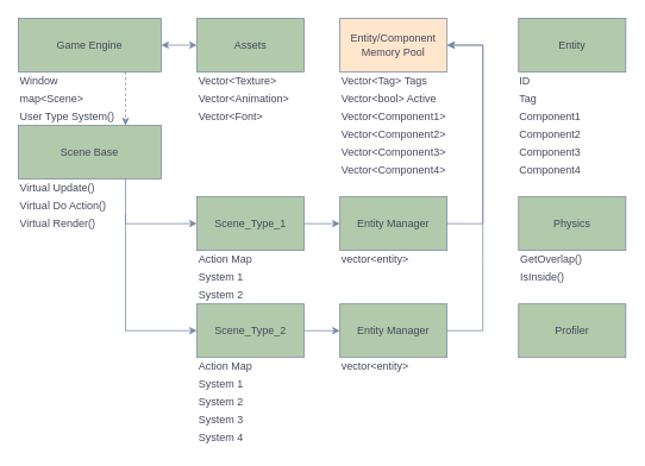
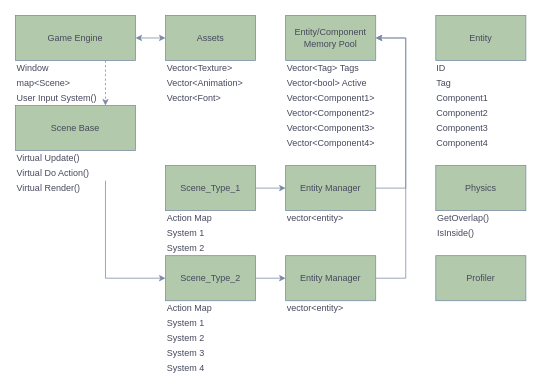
  <mxCell id="0" />
  <mxCell id="1" parent="0" />
  <mxCell id="2" value="Game Engine" style="rounded=0;whiteSpace=wrap;html=1;fillColor=#B2C9AB;strokeColor=#788AA3;fontColor=#46495D;" vertex="1" parent="1"><mxGeometry x="20" y="20" width="160" height="60" as="geometry" /></mxCell>
- <mxCell id="3" value="Entity/Component Memory Pool" style="rounded=0;whiteSpace=wrap;html=1;fillColor=#ffe6cc;strokeColor=#788AA3;fontColor=#46495D;" vertex="1" parent="1"><mxGeometry x="380" y="20" width="120" height="60" as="geometry" /></mxCell>
+ <mxCell id="3" value="Entity/Component Memory Pool" style="rounded=0;whiteSpace=wrap;html=1;fillColor=#B2C9AB;strokeColor=#788AA3;fontColor=#46495D;" vertex="1" parent="1"><mxGeometry x="380" y="20" width="120" height="60" as="geometry" /></mxCell>
  <mxCell id="4" value="Scene Base" style="rounded=0;whiteSpace=wrap;html=1;fillColor=#B2C9AB;strokeColor=#788AA3;fontColor=#46495D;" vertex="1" parent="1"><mxGeometry x="20" y="140" width="160" height="60" as="geometry" /></mxCell>
  <mxCell id="5" value="Scene_Type_1" style="rounded=0;whiteSpace=wrap;html=1;fillColor=#B2C9AB;strokeColor=#788AA3;fontColor=#46495D;" vertex="1" parent="1"><mxGeometry x="220" y="220" width="120" height="60" as="geometry" /></mxCell>
  <mxCell id="6" value="Scene_Type_2" style="rounded=0;whiteSpace=wrap;html=1;fillColor=#B2C9AB;strokeColor=#788AA3;fontColor=#46495D;" vertex="1" parent="1"><mxGeometry x="220" y="340" width="120" height="60" as="geometry" /></mxCell>
- <mxCell id="7" value="" style="endArrow=classic;html=1;fontFamily=Helvetica;fontSize=11;fontColor=#46495D;align=center;strokeColor=#788AA3;exitX=0.75;exitY=1;exitDx=0;exitDy=0;rounded=0;" edge="1" parent="1" source="4" target="5"><mxGeometry width="50" height="50" relative="1" as="geometry"><mxPoint x="120" y="290" as="sourcePoint" /><mxPoint x="120" y="310.711" as="targetPoint" /><Array as="points"><mxPoint x="140" y="250" /></Array></mxGeometry></mxCell>
  <mxCell id="8" value="" style="endArrow=classic;html=1;fontFamily=Helvetica;fontSize=11;fontColor=#46495D;align=center;strokeColor=#788AA3;entryX=0;entryY=0.5;entryDx=0;entryDy=0;rounded=0;" edge="1" parent="1" target="6"><mxGeometry width="50" height="50" relative="1" as="geometry"><mxPoint x="140" y="240" as="sourcePoint" /><mxPoint x="120" y="310.711" as="targetPoint" /><Array as="points"><mxPoint x="140" y="370" /></Array></mxGeometry></mxCell>
  <mxCell id="9" value="System 1" style="text;html=1;align=left;verticalAlign=middle;resizable=0;points=[];autosize=1;strokeColor=none;fillColor=none;fontColor=#46495D;rounded=0;" vertex="1" parent="1"><mxGeometry x="220" y="300" width="70" height="20" as="geometry" /></mxCell>
  <mxCell id="10" value="System 2" style="text;html=1;align=left;verticalAlign=middle;resizable=0;points=[];autosize=1;strokeColor=none;fillColor=none;fontColor=#46495D;rounded=0;" vertex="1" parent="1"><mxGeometry x="220" y="320" width="70" height="20" as="geometry" /></mxCell>
  <mxCell id="11" value="System 1" style="text;html=1;align=left;verticalAlign=middle;resizable=0;points=[];autosize=1;strokeColor=none;fillColor=none;fontColor=#46495D;rounded=0;" vertex="1" parent="1"><mxGeometry x="220" y="420" width="70" height="20" as="geometry" /></mxCell>
  <mxCell id="12" value="System 2" style="text;html=1;align=left;verticalAlign=middle;resizable=0;points=[];autosize=1;strokeColor=none;fillColor=none;fontColor=#46495D;rounded=0;" vertex="1" parent="1"><mxGeometry x="220" y="440" width="70" height="20" as="geometry" /></mxCell>
  <mxCell id="13" value="System 3" style="text;html=1;align=left;verticalAlign=middle;resizable=0;points=[];autosize=1;strokeColor=none;fillColor=none;fontColor=#46495D;rounded=0;" vertex="1" parent="1"><mxGeometry x="220" y="460" width="70" height="20" as="geometry" /></mxCell>
  <mxCell id="14" value="System 4" style="text;html=1;align=left;verticalAlign=middle;resizable=0;points=[];autosize=1;strokeColor=none;fillColor=none;fontColor=#46495D;rounded=0;" vertex="1" parent="1"><mxGeometry x="220" y="480" width="70" height="20" as="geometry" /></mxCell>
  <mxCell id="15" value="Entity Manager" style="rounded=0;whiteSpace=wrap;html=1;fillColor=#B2C9AB;strokeColor=#788AA3;fontColor=#46495D;" vertex="1" parent="1"><mxGeometry x="380" y="220" width="120" height="60" as="geometry" /></mxCell>
  <mxCell id="16" value="Entity Manager" style="rounded=0;whiteSpace=wrap;html=1;fillColor=#B2C9AB;strokeColor=#788AA3;fontColor=#46495D;" vertex="1" parent="1"><mxGeometry x="380" y="340" width="120" height="60" as="geometry" /></mxCell>
  <mxCell id="17" value="" style="endArrow=classic;html=1;rounded=0;entryX=0;entryY=0.5;entryDx=0;entryDy=0;strokeColor=#788AA3;fontColor=#46495D;" edge="1" parent="1" source="5" target="15"><mxGeometry width="50" height="50" relative="1" as="geometry"><mxPoint x="260" y="300" as="sourcePoint" /><mxPoint x="300" y="250" as="targetPoint" /></mxGeometry></mxCell>
  <mxCell id="18" value="" style="endArrow=classic;html=1;rounded=0;entryX=0;entryY=0.5;entryDx=0;entryDy=0;strokeColor=#788AA3;fontColor=#46495D;" edge="1" parent="1" source="6" target="16"><mxGeometry width="50" height="50" relative="1" as="geometry"><mxPoint x="260" y="420" as="sourcePoint" /><mxPoint x="300" y="370" as="targetPoint" /></mxGeometry></mxCell>
  <mxCell id="19" value="Assets" style="rounded=0;whiteSpace=wrap;html=1;fillColor=#B2C9AB;strokeColor=#788AA3;fontColor=#46495D;" vertex="1" parent="1"><mxGeometry x="220" y="20" width="120" height="60" as="geometry" /></mxCell>
  <mxCell id="20" value="" style="endArrow=classic;startArrow=classic;html=1;rounded=0;entryX=0;entryY=0.5;entryDx=0;entryDy=0;strokeColor=#788AA3;fontColor=#46495D;" edge="1" parent="1" source="2" target="19"><mxGeometry width="50" height="50" relative="1" as="geometry"><mxPoint x="140" y="100" as="sourcePoint" /><mxPoint x="180" y="50" as="targetPoint" /></mxGeometry></mxCell>
  <mxCell id="21" value="vector&amp;lt;entity&amp;gt;" style="text;html=1;align=left;verticalAlign=middle;resizable=0;points=[];autosize=1;strokeColor=none;fillColor=none;fontColor=#46495D;rounded=0;" vertex="1" parent="1"><mxGeometry x="380" y="280" width="90" height="20" as="geometry" /></mxCell>
  <mxCell id="22" value="vector&amp;lt;entity&amp;gt;" style="text;html=1;align=left;verticalAlign=middle;resizable=0;points=[];autosize=1;strokeColor=none;fillColor=none;fontColor=#46495D;rounded=0;" vertex="1" parent="1"><mxGeometry x="380" y="400" width="90" height="20" as="geometry" /></mxCell>
  <mxCell id="23" value="" style="endArrow=classic;html=1;fontFamily=Helvetica;fontSize=11;fontColor=#46495D;align=center;strokeColor=#788AA3;exitX=1;exitY=0.5;exitDx=0;exitDy=0;rounded=0;" edge="1" parent="1" source="15" target="3"><mxGeometry width="50" height="50" relative="1" as="geometry"><mxPoint x="560" y="280" as="sourcePoint" /><mxPoint x="500" y="50" as="targetPoint" /><Array as="points"><mxPoint x="540" y="250" /><mxPoint x="540" y="50" /></Array></mxGeometry></mxCell>
  <mxCell id="24" value="" style="endArrow=classic;html=1;fontFamily=Helvetica;fontSize=11;fontColor=#46495D;align=center;strokeColor=#788AA3;rounded=0;" edge="1" parent="1" source="16" target="3"><mxGeometry width="50" height="50" relative="1" as="geometry"><mxPoint x="600" y="390" as="sourcePoint" /><mxPoint x="500" y="50" as="targetPoint" /><Array as="points"><mxPoint x="540" y="370" /><mxPoint x="540" y="290" /><mxPoint x="540" y="50" /></Array></mxGeometry></mxCell>
  <mxCell id="25" value="Vector&amp;lt;Tag&amp;gt; Tags" style="text;html=1;align=left;verticalAlign=middle;resizable=0;points=[];autosize=1;strokeColor=none;fillColor=none;fontColor=#46495D;rounded=0;" vertex="1" parent="1"><mxGeometry x="380" y="80" width="110" height="20" as="geometry" /></mxCell>
  <mxCell id="26" value="Vector&amp;lt;bool&amp;gt; Active" style="text;html=1;align=left;verticalAlign=middle;resizable=0;points=[];autosize=1;strokeColor=none;fillColor=none;fontColor=#46495D;rounded=0;" vertex="1" parent="1"><mxGeometry x="380" y="100" width="120" height="20" as="geometry" /></mxCell>
  <mxCell id="27" value="Vector&amp;lt;Component1&amp;gt;" style="text;html=1;align=left;verticalAlign=middle;resizable=0;points=[];autosize=1;strokeColor=none;fillColor=none;fontColor=#46495D;rounded=0;" vertex="1" parent="1"><mxGeometry x="380" y="120" width="130" height="20" as="geometry" /></mxCell>
  <mxCell id="28" value="Vector&amp;lt;Component2&amp;gt;" style="text;html=1;align=left;verticalAlign=middle;resizable=0;points=[];autosize=1;strokeColor=none;fillColor=none;fontColor=#46495D;rounded=0;" vertex="1" parent="1"><mxGeometry x="380" y="140" width="130" height="20" as="geometry" /></mxCell>
  <mxCell id="29" value="Vector&amp;lt;Component3&amp;gt;" style="text;html=1;align=left;verticalAlign=middle;resizable=0;points=[];autosize=1;strokeColor=none;fillColor=none;fontColor=#46495D;rounded=0;" vertex="1" parent="1"><mxGeometry x="380" y="160" width="130" height="20" as="geometry" /></mxCell>
  <mxCell id="30" value="Vector&amp;lt;Component4&amp;gt;" style="text;html=1;align=left;verticalAlign=middle;resizable=0;points=[];autosize=1;strokeColor=none;fillColor=none;fontColor=#46495D;rounded=0;" vertex="1" parent="1"><mxGeometry x="380" y="180" width="130" height="20" as="geometry" /></mxCell>
  <mxCell id="31" value="Window" style="text;html=1;align=left;verticalAlign=middle;resizable=0;points=[];autosize=1;strokeColor=none;fillColor=none;fontColor=#46495D;rounded=0;" vertex="1" parent="1"><mxGeometry x="20" y="80" width="60" height="20" as="geometry" /></mxCell>
  <mxCell id="32" value="map&amp;lt;Scene&amp;gt;" style="text;html=1;align=left;verticalAlign=middle;resizable=0;points=[];autosize=1;strokeColor=none;fillColor=none;fontColor=#46495D;rounded=0;" vertex="1" parent="1"><mxGeometry x="20" y="100" width="90" height="20" as="geometry" /></mxCell>
- <mxCell id="33" value="User Type System()" style="text;html=1;align=left;verticalAlign=middle;resizable=0;points=[];autosize=1;strokeColor=none;fillColor=none;fontColor=#46495D;rounded=0;" vertex="1" parent="1"><mxGeometry x="20" y="120" width="120" height="20" as="geometry" /></mxCell>
+ <mxCell id="33" value="User Input System()" style="text;html=1;align=left;verticalAlign=middle;resizable=0;points=[];autosize=1;strokeColor=none;fillColor=none;fontColor=#46495D;rounded=0;" vertex="1" parent="1"><mxGeometry x="20" y="120" width="120" height="20" as="geometry" /></mxCell>
  <mxCell id="34" value="Virtual Update()" style="text;html=1;align=left;verticalAlign=middle;resizable=0;points=[];autosize=1;strokeColor=none;fillColor=none;fontColor=#46495D;rounded=0;" vertex="1" parent="1"><mxGeometry x="20" y="200" width="100" height="20" as="geometry" /></mxCell>
  <mxCell id="35" value="Virtual&amp;nbsp;Do Action()" style="text;html=1;align=left;verticalAlign=middle;resizable=0;points=[];autosize=1;strokeColor=none;fillColor=none;fontColor=#46495D;rounded=0;" vertex="1" parent="1"><mxGeometry x="20" y="220" width="110" height="20" as="geometry" /></mxCell>
  <mxCell id="36" value="Virtual&amp;nbsp;Render()" style="text;html=1;align=left;verticalAlign=middle;resizable=0;points=[];autosize=1;strokeColor=none;fillColor=none;fontColor=#46495D;rounded=0;" vertex="1" parent="1"><mxGeometry x="20" y="240" width="100" height="20" as="geometry" /></mxCell>
  <mxCell id="37" value="Action Map" style="text;html=1;align=left;verticalAlign=middle;resizable=0;points=[];autosize=1;strokeColor=none;fillColor=none;fontColor=#46495D;rounded=0;" vertex="1" parent="1"><mxGeometry x="220" y="280" width="80" height="20" as="geometry" /></mxCell>
  <mxCell id="38" value="Action Map" style="text;html=1;align=left;verticalAlign=middle;resizable=0;points=[];autosize=1;strokeColor=none;fillColor=none;fontColor=#46495D;rounded=0;" vertex="1" parent="1"><mxGeometry x="220" y="400" width="80" height="20" as="geometry" /></mxCell>
  <mxCell id="39" value="Physics" style="rounded=0;whiteSpace=wrap;html=1;fillColor=#B2C9AB;strokeColor=#788AA3;fontColor=#46495D;" vertex="1" parent="1"><mxGeometry x="580" y="220" width="120" height="60" as="geometry" /></mxCell>
  <mxCell id="40" value="Entity" style="rounded=0;whiteSpace=wrap;html=1;fillColor=#B2C9AB;strokeColor=#788AA3;fontColor=#46495D;" vertex="1" parent="1"><mxGeometry x="580" y="20" width="120" height="60" as="geometry" /></mxCell>
  <mxCell id="41" value="Component1" style="text;html=1;align=left;verticalAlign=middle;resizable=0;points=[];autosize=1;strokeColor=none;fillColor=none;fontColor=#46495D;rounded=0;" vertex="1" parent="1"><mxGeometry x="579" y="120" width="80" height="20" as="geometry" /></mxCell>
  <mxCell id="42" value="Component2" style="text;html=1;align=left;verticalAlign=middle;resizable=0;points=[];autosize=1;strokeColor=none;fillColor=none;fontColor=#46495D;rounded=0;" vertex="1" parent="1"><mxGeometry x="579" y="140" width="80" height="20" as="geometry" /></mxCell>
  <mxCell id="43" value="Component3" style="text;html=1;align=left;verticalAlign=middle;resizable=0;points=[];autosize=1;strokeColor=none;fillColor=none;fontColor=#46495D;rounded=0;" vertex="1" parent="1"><mxGeometry x="579" y="160" width="80" height="20" as="geometry" /></mxCell>
  <mxCell id="44" value="Component4" style="text;html=1;align=left;verticalAlign=middle;resizable=0;points=[];autosize=1;strokeColor=none;fillColor=none;fontColor=#46495D;rounded=0;" vertex="1" parent="1"><mxGeometry x="579" y="180" width="80" height="20" as="geometry" /></mxCell>
  <mxCell id="45" value="Tag" style="text;html=1;align=left;verticalAlign=middle;resizable=0;points=[];autosize=1;strokeColor=none;fillColor=none;fontColor=#46495D;rounded=0;" vertex="1" parent="1"><mxGeometry x="579" y="100" width="30" height="20" as="geometry" /></mxCell>
  <mxCell id="46" value="ID" style="text;html=1;align=left;verticalAlign=middle;resizable=0;points=[];autosize=1;strokeColor=none;fillColor=none;fontColor=#46495D;rounded=0;" vertex="1" parent="1"><mxGeometry x="579" y="80" width="30" height="20" as="geometry" /></mxCell>
  <mxCell id="47" value="Vector&amp;lt;Texture&amp;gt;" style="text;html=1;align=left;verticalAlign=middle;resizable=0;points=[];autosize=1;strokeColor=none;fillColor=none;fontColor=#46495D;rounded=0;" vertex="1" parent="1"><mxGeometry x="220" y="80" width="100" height="20" as="geometry" /></mxCell>
  <mxCell id="48" value="Profiler" style="whiteSpace=wrap;html=1;fillColor=#B2C9AB;strokeColor=#788AA3;fontColor=#46495D;rounded=0;" vertex="1" parent="1"><mxGeometry x="580" y="340" width="120" height="60" as="geometry" /></mxCell>
  <mxCell id="49" value="GetOverlap()" style="text;html=1;align=left;verticalAlign=middle;resizable=0;points=[];autosize=1;strokeColor=none;fillColor=none;fontColor=#46495D;rounded=0;" vertex="1" parent="1"><mxGeometry x="580" y="280" width="80" height="20" as="geometry" /></mxCell>
  <mxCell id="50" value="IsInside()" style="text;html=1;align=left;verticalAlign=middle;resizable=0;points=[];autosize=1;strokeColor=none;fillColor=none;fontColor=#46495D;rounded=0;" vertex="1" parent="1"><mxGeometry x="580" y="300" width="60" height="20" as="geometry" /></mxCell>
  <mxCell id="51" value="" style="endArrow=classic;html=1;rounded=0;entryX=0.75;entryY=0;entryDx=0;entryDy=0;exitX=0.75;exitY=1;exitDx=0;exitDy=0;strokeColor=#788AA3;fontColor=#46495D;dashed=1;" edge="1" parent="1" source="2" target="4"><mxGeometry width="50" height="50" relative="1" as="geometry"><mxPoint x="100" y="130" as="sourcePoint" /><mxPoint x="100" y="150.711" as="targetPoint" /></mxGeometry></mxCell>
  <mxCell id="52" value="Vector&amp;lt;Animation&amp;gt;" style="text;html=1;align=left;verticalAlign=middle;resizable=0;points=[];autosize=1;strokeColor=none;fillColor=none;fontColor=#46495D;rounded=0;" vertex="1" parent="1"><mxGeometry x="220" y="100" width="120" height="20" as="geometry" /></mxCell>
  <mxCell id="53" value="Vector&amp;lt;Font&amp;gt;" style="text;html=1;align=left;verticalAlign=middle;resizable=0;points=[];autosize=1;strokeColor=none;fillColor=none;fontColor=#46495D;rounded=0;" vertex="1" parent="1"><mxGeometry x="220" y="120" width="90" height="20" as="geometry" /></mxCell>
